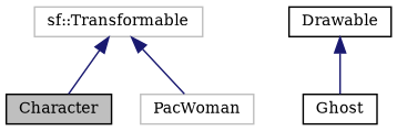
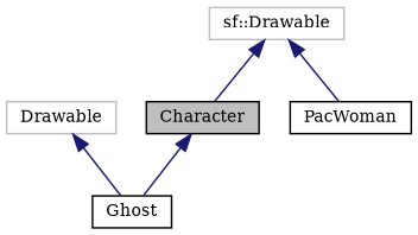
  digraph {
    fontname="DejaVu Serif"
    node [color=black fillcolor=white fontname="DejaVu Serif" fontsize=10 shape=record style=filled]
    edge [color=midnightblue dir=back fontname="DejaVu Serif" fontsize=10 labelfontname=Helvetica labelfontsize=10 style=solid]
    n1 [fillcolor=grey75 fontcolor=black height=0.2 label=Character width=0.4]
    n2 [height=0.2 label=Ghost width=0.4]
-   n3 [color=grey75 height=0.2 label=PacWoman width=0.4]
-   n4 [height=0.2 label=Drawable width=0.4]
-   n5 [color=grey75 height=0.2 label="sf::Transformable" width=0.4]
+   n3 [height=0.2 label=PacWoman width=0.4]
+   n4 [color=grey75 height=0.2 label=Drawable width=0.4]
+   n5 [color=grey75 height=0.2 label="sf::Drawable" width=0.4]
+   n1 -> n2
    n4 -> n2
    n5 -> n1
    n5 -> n3
  }
